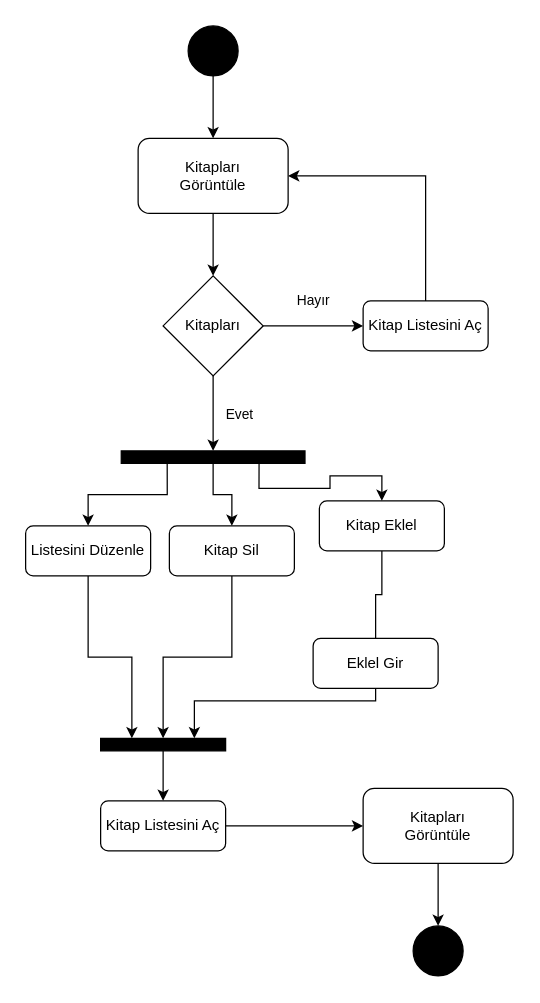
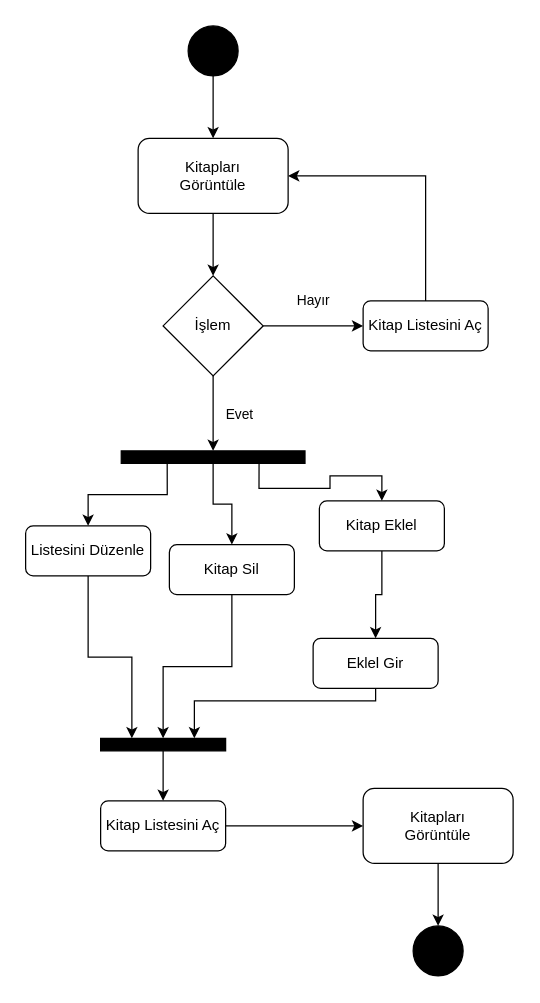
  <mxCell id="0" />
  <mxCell id="1" parent="0" />
  <mxCell id="2" style="edgeStyle=orthogonalEdgeStyle;rounded=0;orthogonalLoop=1;jettySize=auto;html=1;exitX=0.5;exitY=1;exitDx=0;exitDy=0;entryX=0.5;entryY=0;entryDx=0;entryDy=0;strokeColor=#000000;" edge="1" parent="1" source="3" target="5"><mxGeometry relative="1" as="geometry" /></mxCell>
  <mxCell id="3" value="" style="ellipse;whiteSpace=wrap;html=1;rounded=0;shadow=0;comic=0;labelBackgroundColor=none;strokeWidth=1;fillColor=#000000;fontFamily=Verdana;fontSize=12;align=center;" parent="1" vertex="1"><mxGeometry x="150" y="20" width="40" height="40" as="geometry" /></mxCell>
  <mxCell id="4" style="edgeStyle=orthogonalEdgeStyle;rounded=0;orthogonalLoop=1;jettySize=auto;html=1;exitX=0.5;exitY=1;exitDx=0;exitDy=0;strokeColor=#000000;entryX=0.5;entryY=0;entryDx=0;entryDy=0;" edge="1" parent="1" source="5" target="9"><mxGeometry relative="1" as="geometry"><mxPoint x="170" y="230" as="targetPoint" /></mxGeometry></mxCell>
  <mxCell id="5" value="Kitapları&lt;br&gt;Görüntüle" style="rounded=1;whiteSpace=wrap;html=1;" vertex="1" parent="1"><mxGeometry x="110" y="110" width="120" height="60" as="geometry" /></mxCell>
  <mxCell id="6" style="edgeStyle=orthogonalEdgeStyle;rounded=0;orthogonalLoop=1;jettySize=auto;html=1;entryX=0.5;entryY=0;entryDx=0;entryDy=0;strokeColor=#000000;" edge="1" parent="1" source="9" target="13"><mxGeometry relative="1" as="geometry" /></mxCell>
  <mxCell id="7" value="Evet" style="edgeLabel;html=1;align=center;verticalAlign=middle;resizable=0;points=[];" vertex="1" connectable="0" parent="6"><mxGeometry x="0.133" relative="1" as="geometry"><mxPoint x="20" y="-4" as="offset" /></mxGeometry></mxCell>
  <mxCell id="8" value="Hayır" style="edgeStyle=orthogonalEdgeStyle;rounded=0;orthogonalLoop=1;jettySize=auto;html=1;exitX=1;exitY=0.5;exitDx=0;exitDy=0;entryX=0;entryY=0.5;entryDx=0;entryDy=0;strokeColor=#000000;" edge="1" parent="1" source="9" target="15"><mxGeometry y="20" relative="1" as="geometry"><mxPoint as="offset" /></mxGeometry></mxCell>
- <mxCell id="9" value="Kitapları" style="rhombus;whiteSpace=wrap;html=1;" vertex="1" parent="1"><mxGeometry x="130" y="220" width="80" height="80" as="geometry" /></mxCell>
+ <mxCell id="9" value="İşlem" style="rhombus;whiteSpace=wrap;html=1;" vertex="1" parent="1"><mxGeometry x="130" y="220" width="80" height="80" as="geometry" /></mxCell>
  <mxCell id="10" style="edgeStyle=orthogonalEdgeStyle;rounded=0;orthogonalLoop=1;jettySize=auto;html=1;exitX=0.25;exitY=1;exitDx=0;exitDy=0;entryX=0.5;entryY=0;entryDx=0;entryDy=0;strokeColor=#000000;" edge="1" parent="1" source="13" target="21"><mxGeometry relative="1" as="geometry" /></mxCell>
  <mxCell id="11" style="edgeStyle=orthogonalEdgeStyle;rounded=0;orthogonalLoop=1;jettySize=auto;html=1;exitX=0.5;exitY=1;exitDx=0;exitDy=0;entryX=0.5;entryY=0;entryDx=0;entryDy=0;strokeColor=#000000;" edge="1" parent="1" source="13" target="19"><mxGeometry relative="1" as="geometry" /></mxCell>
  <mxCell id="12" style="edgeStyle=orthogonalEdgeStyle;rounded=0;orthogonalLoop=1;jettySize=auto;html=1;exitX=0.75;exitY=1;exitDx=0;exitDy=0;entryX=0.5;entryY=0;entryDx=0;entryDy=0;strokeColor=#000000;" edge="1" parent="1" source="13" target="17"><mxGeometry relative="1" as="geometry" /></mxCell>
  <mxCell id="13" value="" style="whiteSpace=wrap;html=1;rounded=0;shadow=0;comic=0;labelBackgroundColor=none;strokeWidth=1;fontFamily=Verdana;fontSize=12;align=center;rotation=0;fillColor=#000000;" vertex="1" parent="1"><mxGeometry x="96.5" y="360" width="147" height="10" as="geometry" /></mxCell>
  <mxCell id="14" style="edgeStyle=orthogonalEdgeStyle;rounded=0;orthogonalLoop=1;jettySize=auto;html=1;entryX=1;entryY=0.5;entryDx=0;entryDy=0;strokeColor=#000000;" edge="1" parent="1" source="15" target="5"><mxGeometry relative="1" as="geometry"><Array as="points"><mxPoint x="340" y="140" /></Array></mxGeometry></mxCell>
  <mxCell id="15" value="Kitap Listesini Aç" style="rounded=1;whiteSpace=wrap;html=1;" vertex="1" parent="1"><mxGeometry x="290" y="240" width="100" height="40" as="geometry" /></mxCell>
- <mxCell id="16" style="edgeStyle=orthogonalEdgeStyle;rounded=0;orthogonalLoop=1;jettySize=auto;html=1;exitX=0.5;exitY=1;exitDx=0;exitDy=0;entryX=0.5;entryY=0;entryDx=0;entryDy=0;strokeColor=#000000;endArrow=none;" edge="1" parent="1" source="17" target="27"><mxGeometry relative="1" as="geometry" /></mxCell>
+ <mxCell id="16" style="edgeStyle=orthogonalEdgeStyle;rounded=0;orthogonalLoop=1;jettySize=auto;html=1;exitX=0.5;exitY=1;exitDx=0;exitDy=0;entryX=0.5;entryY=0;entryDx=0;entryDy=0;strokeColor=#000000;" edge="1" parent="1" source="17" target="27"><mxGeometry relative="1" as="geometry" /></mxCell>
  <mxCell id="17" value="Kitap Eklel" style="rounded=1;whiteSpace=wrap;html=1;" vertex="1" parent="1"><mxGeometry x="255" y="400" width="100" height="40" as="geometry" /></mxCell>
  <mxCell id="18" style="edgeStyle=orthogonalEdgeStyle;rounded=0;orthogonalLoop=1;jettySize=auto;html=1;exitX=0.5;exitY=1;exitDx=0;exitDy=0;entryX=0.5;entryY=0;entryDx=0;entryDy=0;strokeColor=#000000;" edge="1" parent="1" source="19" target="23"><mxGeometry relative="1" as="geometry" /></mxCell>
- <mxCell id="19" value="Kitap Sil" style="rounded=1;whiteSpace=wrap;html=1;" vertex="1" parent="1"><mxGeometry x="135" y="420" width="100" height="40" as="geometry" /></mxCell>
+ <mxCell id="19" value="Kitap Sil" style="rounded=1;whiteSpace=wrap;html=1;" vertex="1" parent="1"><mxGeometry x="135" y="435" width="100" height="40" as="geometry" /></mxCell>
  <mxCell id="20" style="edgeStyle=orthogonalEdgeStyle;rounded=0;orthogonalLoop=1;jettySize=auto;html=1;exitX=0.5;exitY=1;exitDx=0;exitDy=0;entryX=0.25;entryY=0;entryDx=0;entryDy=0;strokeColor=#000000;" edge="1" parent="1" source="21" target="23"><mxGeometry relative="1" as="geometry" /></mxCell>
  <mxCell id="21" value="Listesini Düzenle" style="rounded=1;whiteSpace=wrap;html=1;" vertex="1" parent="1"><mxGeometry x="20" y="420" width="100" height="40" as="geometry" /></mxCell>
  <mxCell id="22" style="edgeStyle=orthogonalEdgeStyle;rounded=0;orthogonalLoop=1;jettySize=auto;html=1;exitX=0.5;exitY=1;exitDx=0;exitDy=0;entryX=0.5;entryY=0;entryDx=0;entryDy=0;strokeColor=#000000;" edge="1" parent="1" source="23" target="25"><mxGeometry relative="1" as="geometry" /></mxCell>
  <mxCell id="23" value="" style="whiteSpace=wrap;html=1;rounded=0;shadow=0;comic=0;labelBackgroundColor=none;strokeWidth=1;fontFamily=Verdana;fontSize=12;align=center;rotation=0;fillColor=#000000;" vertex="1" parent="1"><mxGeometry x="80" y="590" width="100" height="10" as="geometry" /></mxCell>
  <mxCell id="24" style="edgeStyle=orthogonalEdgeStyle;rounded=0;orthogonalLoop=1;jettySize=auto;html=1;entryX=0;entryY=0.5;entryDx=0;entryDy=0;strokeColor=#000000;" edge="1" parent="1" source="25" target="29"><mxGeometry relative="1" as="geometry" /></mxCell>
  <mxCell id="25" value="Kitap Listesini Aç" style="rounded=1;whiteSpace=wrap;html=1;" vertex="1" parent="1"><mxGeometry x="80" y="640" width="100" height="40" as="geometry" /></mxCell>
  <mxCell id="26" style="edgeStyle=orthogonalEdgeStyle;rounded=0;orthogonalLoop=1;jettySize=auto;html=1;entryX=0.75;entryY=0;entryDx=0;entryDy=0;strokeColor=#000000;" edge="1" parent="1" source="27" target="23"><mxGeometry relative="1" as="geometry"><Array as="points"><mxPoint x="300" y="560" /><mxPoint x="155" y="560" /></Array></mxGeometry></mxCell>
  <mxCell id="27" value="Eklel Gir" style="rounded=1;whiteSpace=wrap;html=1;" vertex="1" parent="1"><mxGeometry x="250" y="510" width="100" height="40" as="geometry" /></mxCell>
  <mxCell id="28" style="edgeStyle=orthogonalEdgeStyle;rounded=0;orthogonalLoop=1;jettySize=auto;html=1;exitX=0.5;exitY=1;exitDx=0;exitDy=0;entryX=0.5;entryY=0;entryDx=0;entryDy=0;strokeColor=#000000;" edge="1" parent="1" source="29" target="30"><mxGeometry relative="1" as="geometry" /></mxCell>
  <mxCell id="29" value="Kitapları&lt;br&gt;Görüntüle" style="rounded=1;whiteSpace=wrap;html=1;" vertex="1" parent="1"><mxGeometry x="290" y="630" width="120" height="60" as="geometry" /></mxCell>
  <mxCell id="30" value="" style="ellipse;whiteSpace=wrap;html=1;rounded=0;shadow=0;comic=0;labelBackgroundColor=none;strokeWidth=1;fillColor=#000000;fontFamily=Verdana;fontSize=12;align=center;" vertex="1" parent="1"><mxGeometry x="330" y="740" width="40" height="40" as="geometry" /></mxCell>
